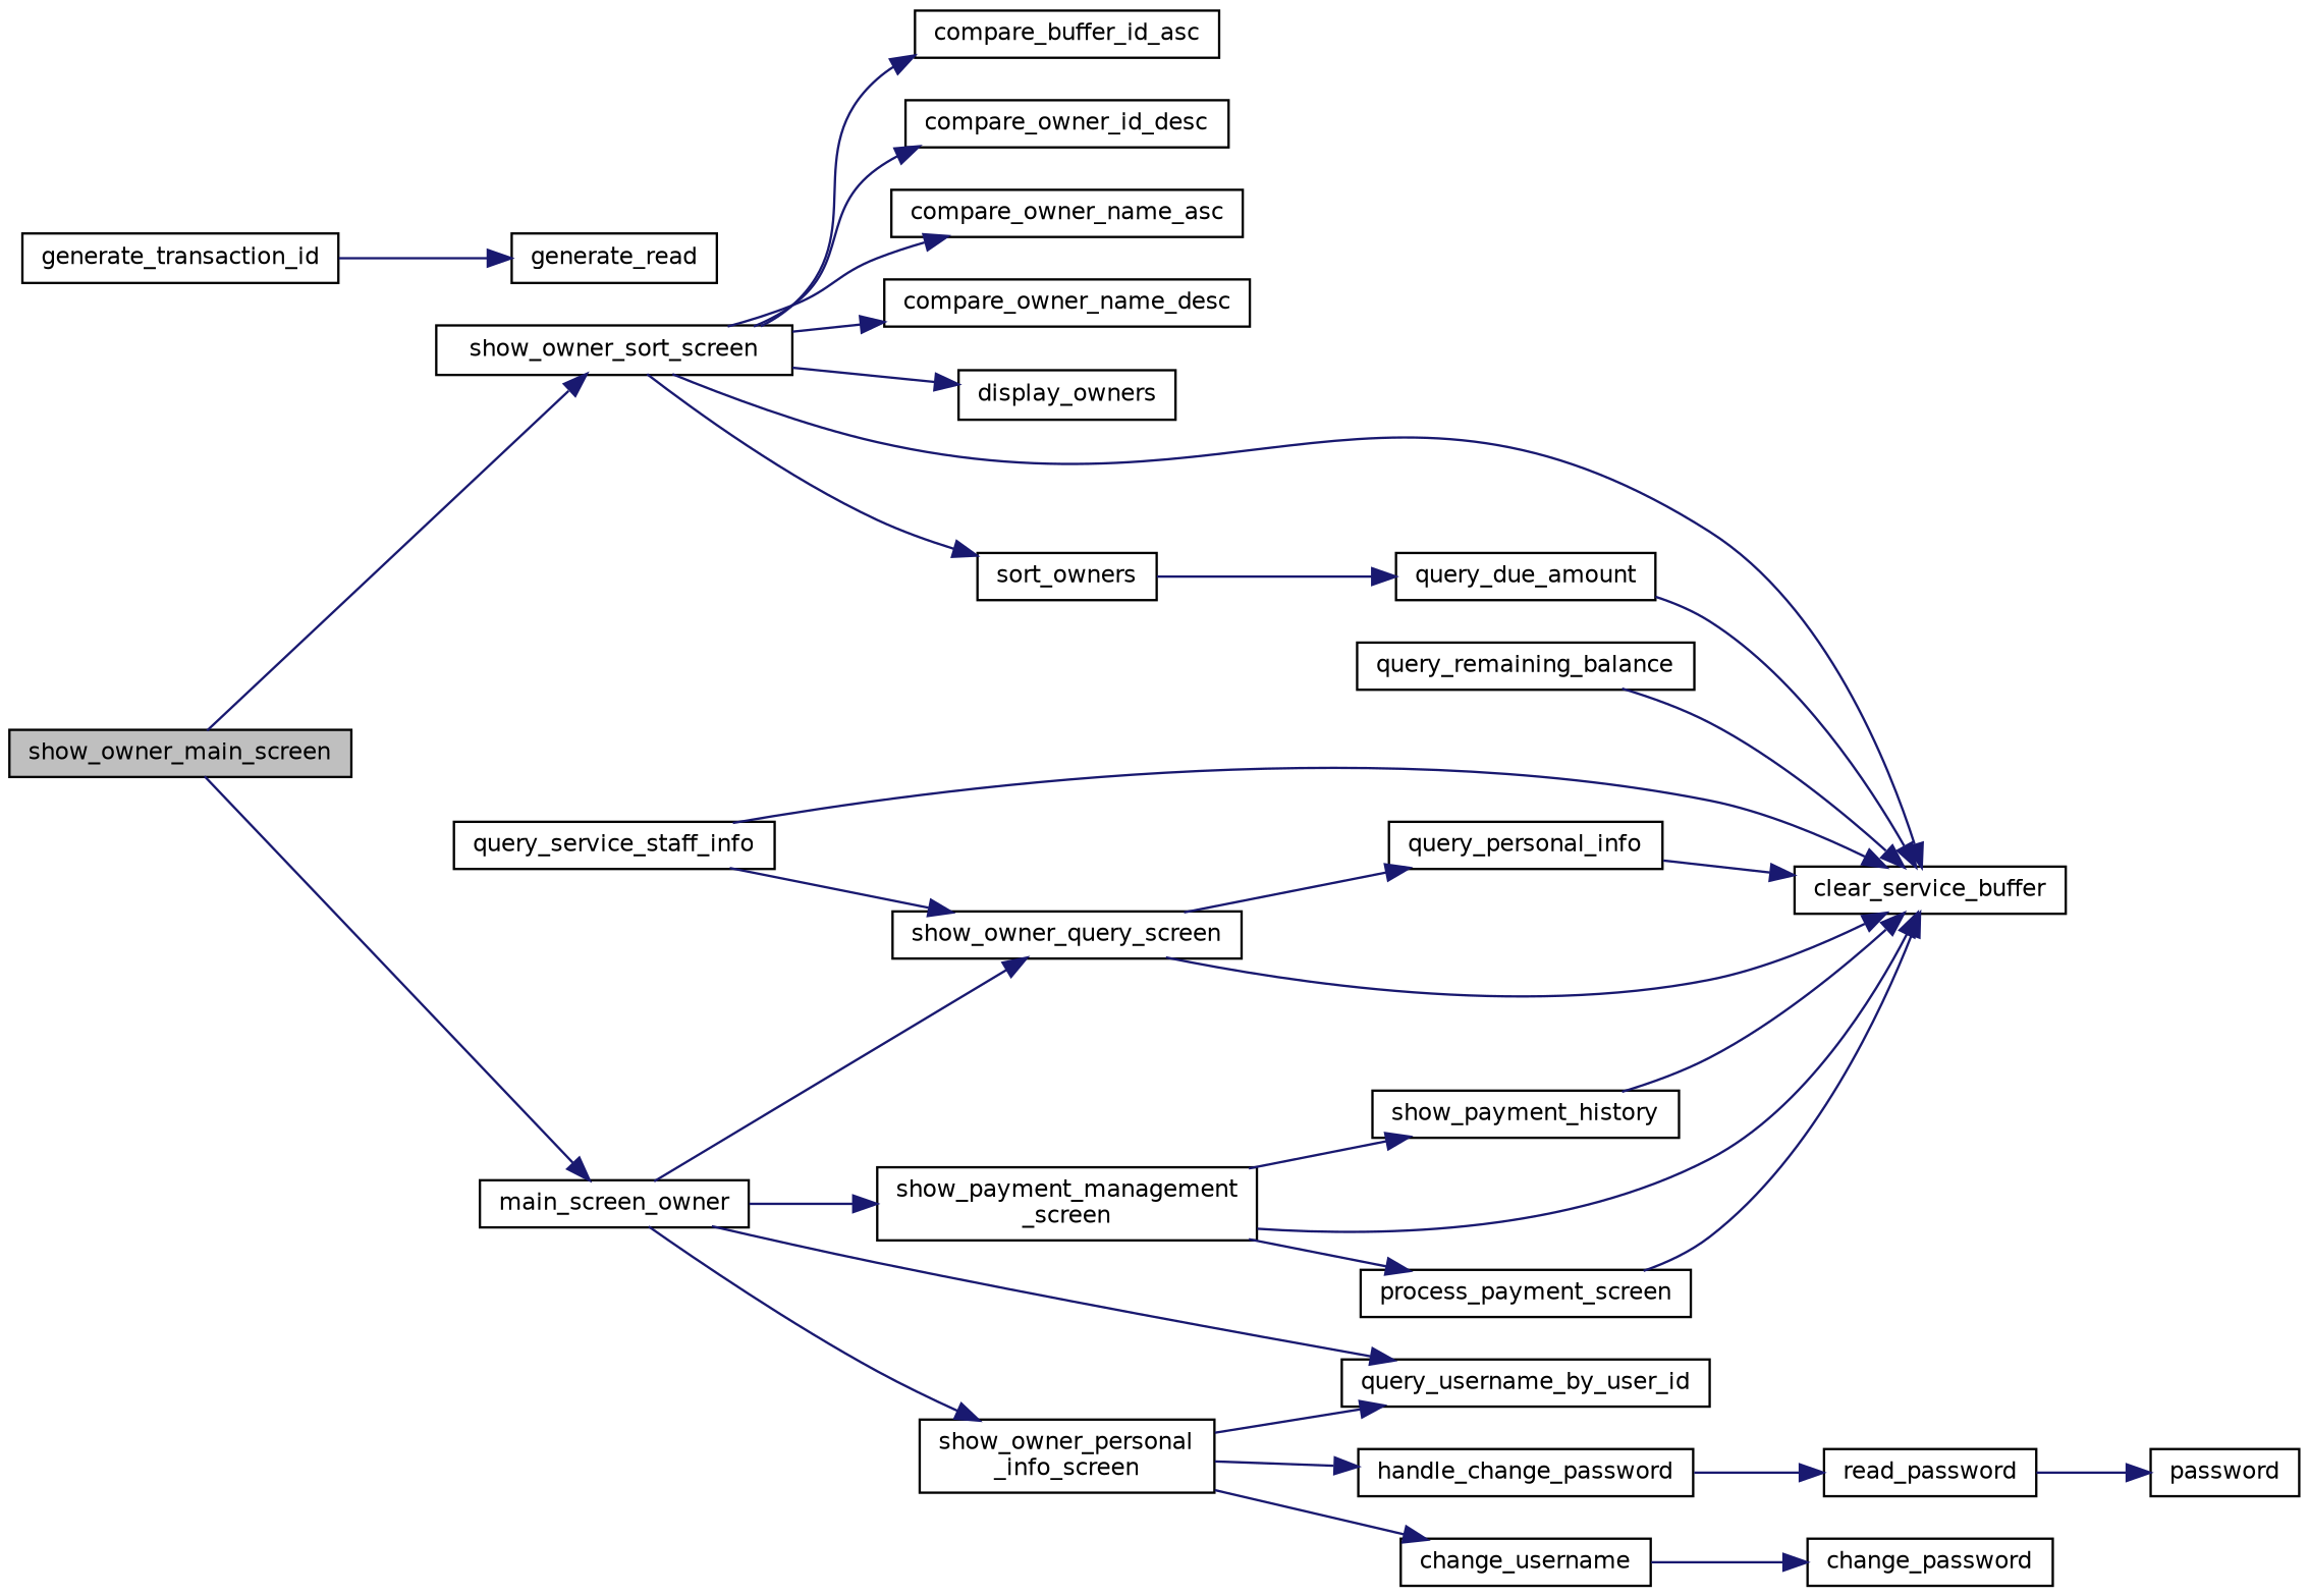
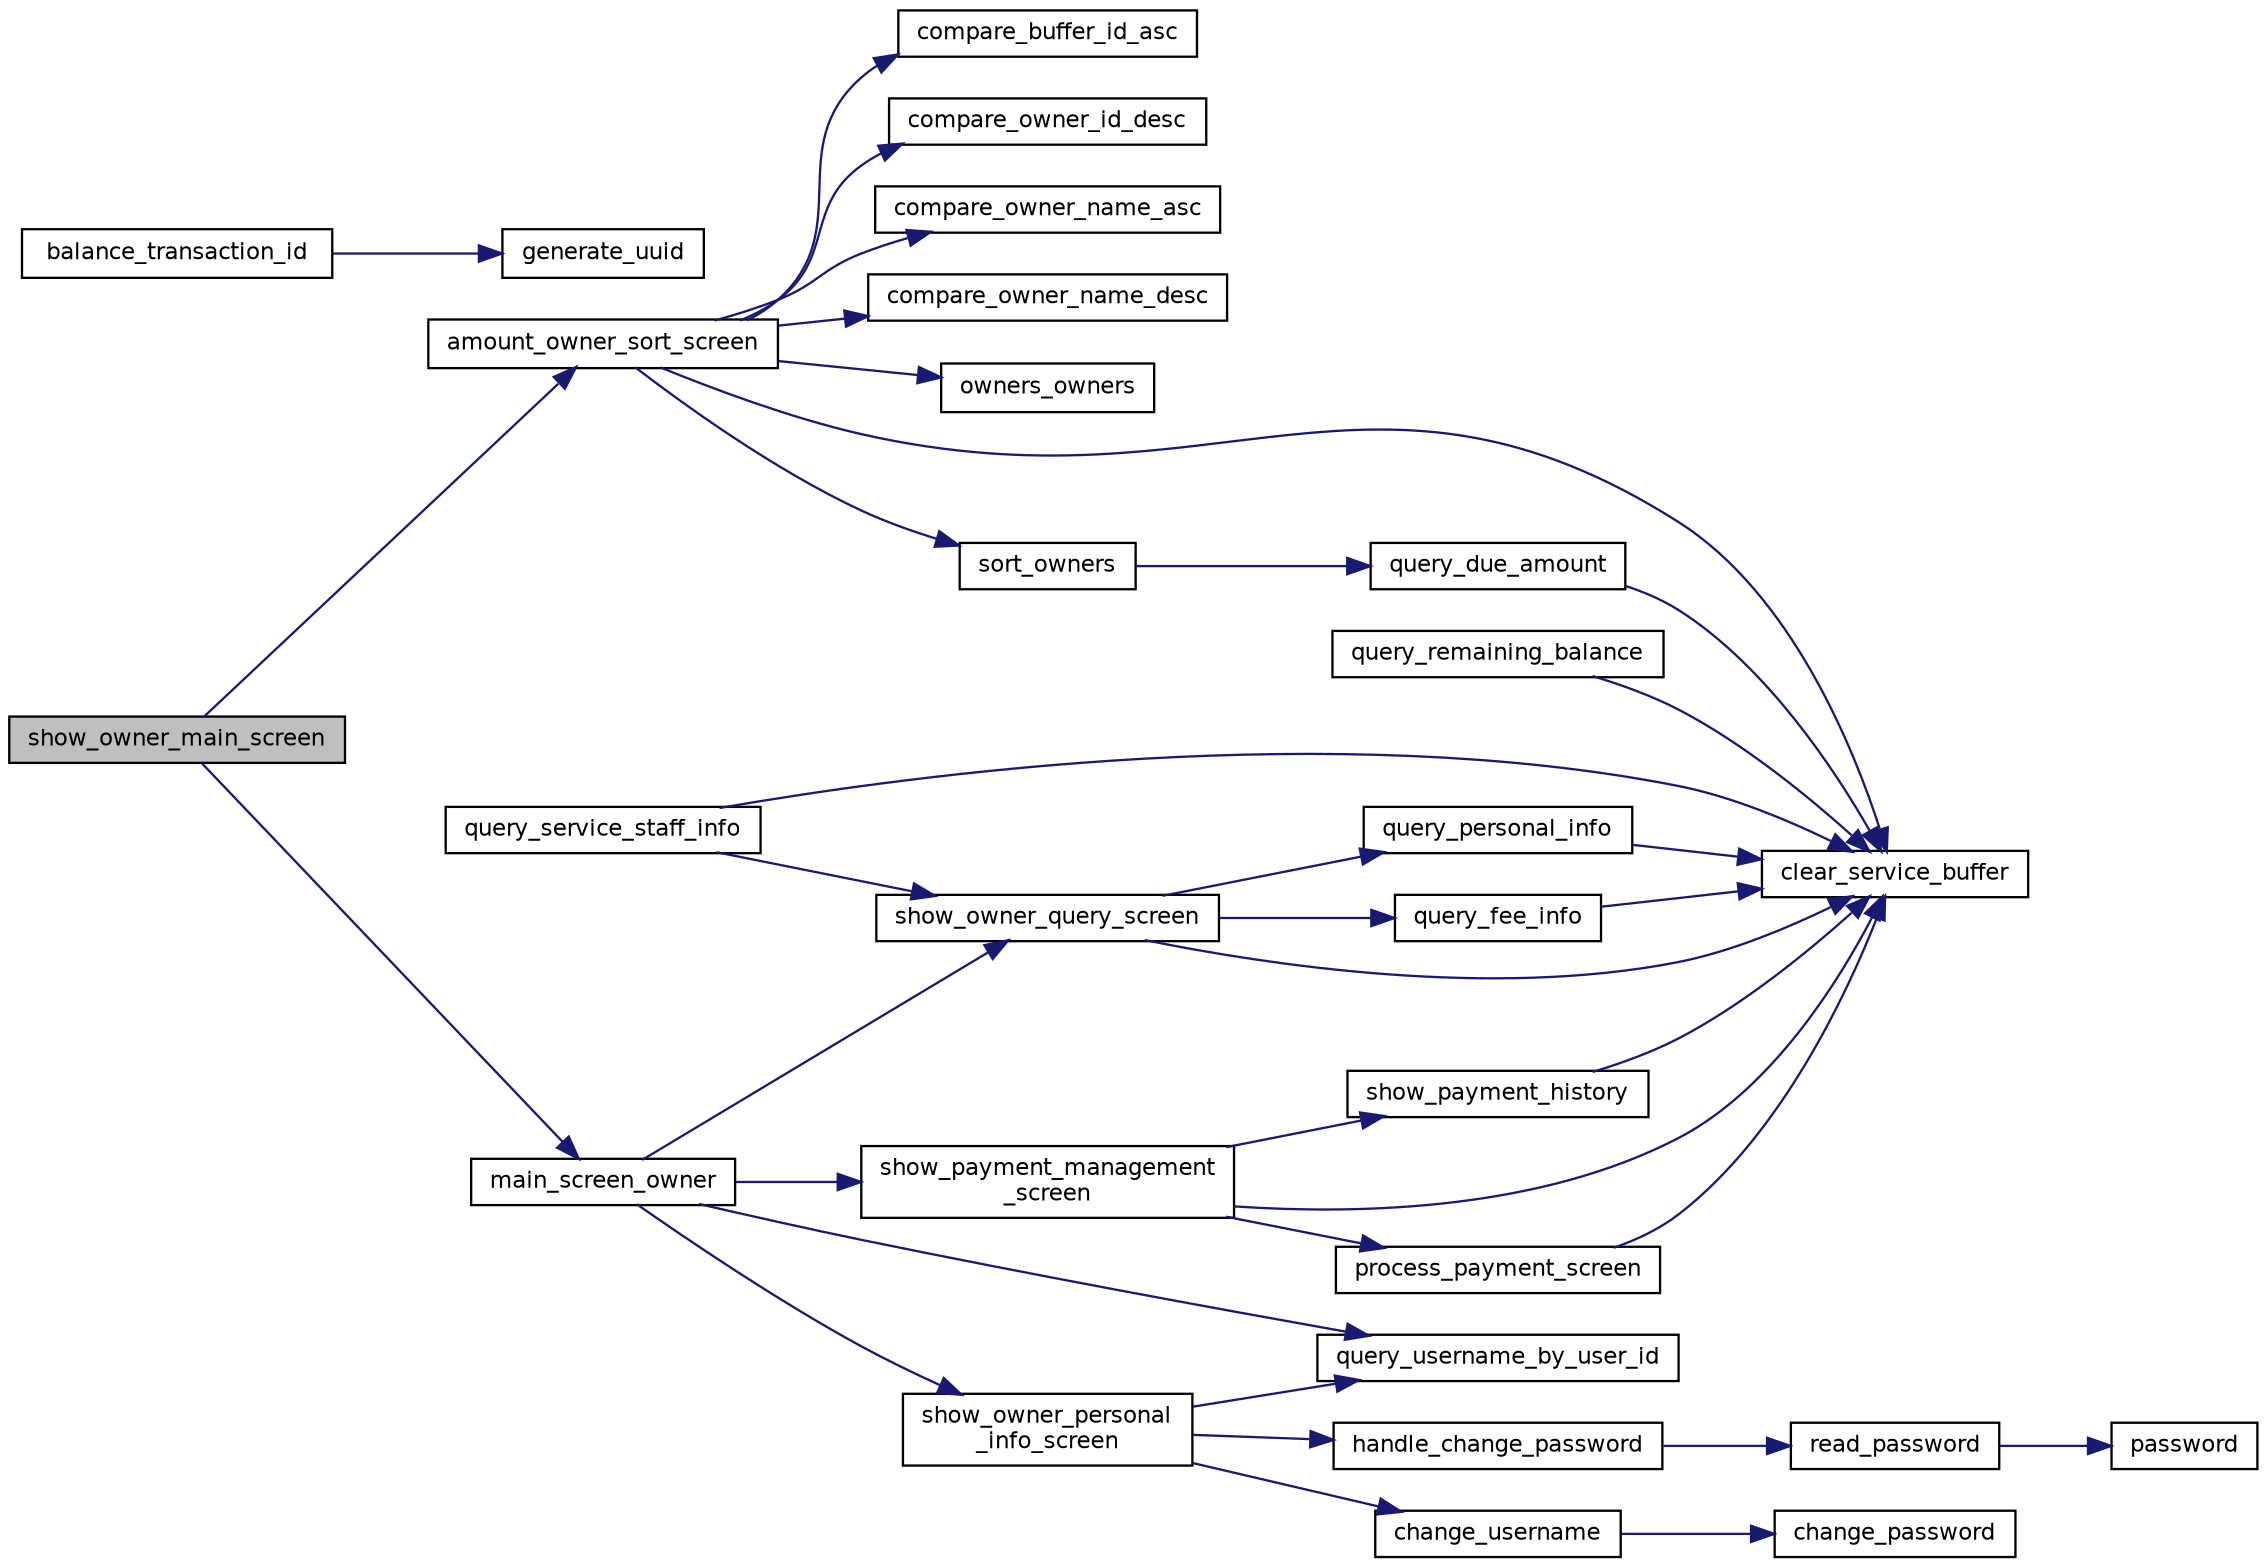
  digraph {
    rankdir=LR
    node [color=black fillcolor=white fontname=Helvetica fontsize=10 shape=record style=filled]
    edge [color=midnightblue fontname=Helvetica fontsize=10 labelfontname=Helvetica labelfontsize=10 style=solid]
    n1 [fillcolor=grey75 fontcolor=black height=0.2 label=show_owner_main_screen width=0.4]
    n2 [height=0.2 label=main_screen_owner width=0.4]
-   n3 [height=0.2 label=show_owner_sort_screen width=0.4]
+   n3 [height=0.2 label=amount_owner_sort_screen width=0.4]
    n4 [height=0.2 label=query_username_by_user_id width=0.4]
    n5 [height=0.2 label="show_owner_personal\l_info_screen" width=0.4]
    n6 [height=0.2 label=show_owner_query_screen width=0.4]
    n7 [height=0.2 label="show_payment_management\l_screen" width=0.4]
    n8 [height=0.2 label=change_username width=0.4]
    n9 [height=0.2 label=handle_change_password width=0.4]
    n10 [height=0.2 label=clear_service_buffer width=0.4]
    n11 [height=0.2 label=query_personal_info width=0.4]
+   n12 [height=0.2 label=query_fee_info width=0.4]
    n13 [height=0.2 label=compare_buffer_id_asc width=0.4]
    n14 [height=0.2 label=compare_owner_id_desc width=0.4]
    n15 [height=0.2 label=compare_owner_name_asc width=0.4]
    n16 [height=0.2 label=compare_owner_name_desc width=0.4]
-   n17 [height=0.2 label=display_owners width=0.4]
+   n17 [height=0.2 label=owners_owners width=0.4]
    n18 [height=0.2 label=sort_owners width=0.4]
    n19 [height=0.2 label=process_payment_screen width=0.4]
    n20 [height=0.2 label=show_payment_history width=0.4]
    n21 [height=0.2 label=change_password width=0.4]
    n22 [height=0.2 label=read_password width=0.4]
    n23 [height=0.2 label=password width=0.4]
    n24 [height=0.2 label=query_service_staff_info width=0.4]
    n25 [height=0.2 label=query_due_amount width=0.4]
    n26 [height=0.2 label=query_remaining_balance width=0.4]
-   n27 [height=0.2 label=generate_transaction_id width=0.4]
-   n28 [height=0.2 label=generate_read width=0.4]
+   n27 [height=0.2 label=balance_transaction_id width=0.4]
+   n28 [height=0.2 label=generate_uuid width=0.4]
    n1 -> n2
    n1 -> n3
    n2 -> n4
    n2 -> n5
    n2 -> n6
    n2 -> n7
    n3 -> n10
    n3 -> n13
    n3 -> n14
    n3 -> n15
    n3 -> n16
    n3 -> n17
    n3 -> n18
    n5 -> n4
    n5 -> n8
    n5 -> n9
    n6 -> n10
    n6 -> n11
+   n6 -> n12
    n7 -> n10
    n7 -> n19
    n7 -> n20
    n8 -> n21
    n9 -> n22
    n11 -> n10
+   n12 -> n10
    n18 -> n25
    n19 -> n10
    n20 -> n10
    n22 -> n23
    n24 -> n6
    n24 -> n10
    n25 -> n10
    n26 -> n10
    n27 -> n28
  }
